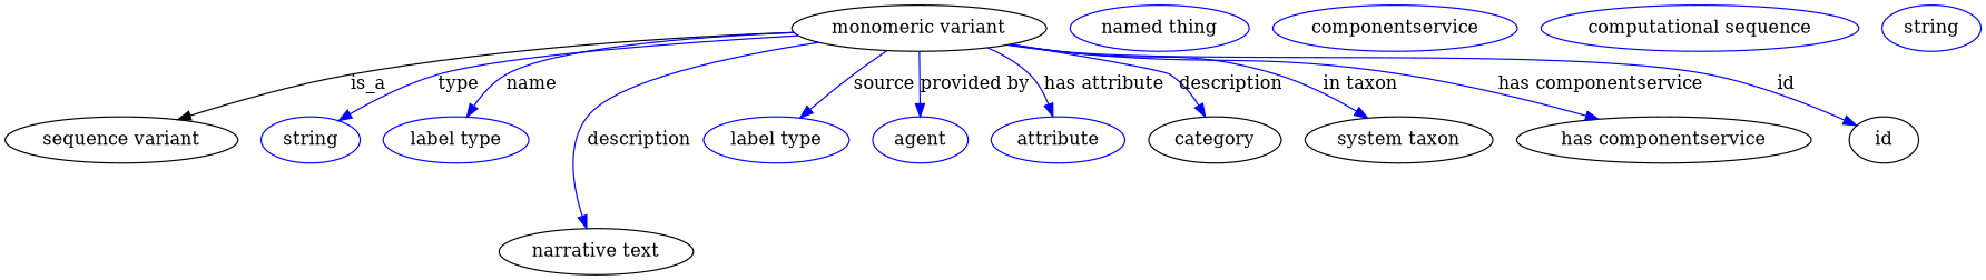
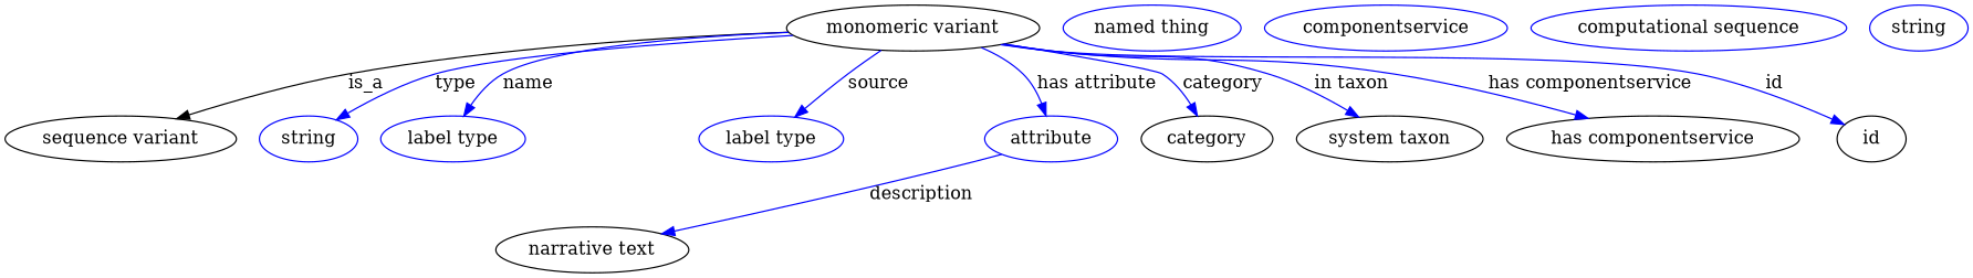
  digraph {
    node [color=blue]
    edge [color=blue style=solid]
    n1 [height=0.5 label="monomeric variant" width=2.7442 color=""]
    "sequence variant" [height=0.5 width=2.5095 color=""]
    n3 [height=0.5 label=string width=1.0652]
    n4 [height=0.5 label="label type" width=1.5707]
    n5 [color=black height=0.5 label="narrative text" width=2.0943]
    n6 [height=0.5 label="label type" width=1.5707]
-   n7 [height=0.5 label=agent width=1.0291]
    n8 [height=0.5 label=attribute width=1.4443]
    category [height=0.5 width=1.4263 color=""]
    n10 [color=black height=0.5 label="system taxon" width=2.022]
    "has componentservice" [height=0.5 width=3.1775 color=""]
    id [height=0.5 width=0.75 color=""]
    n13 [height=0.5 label="named thing" width=1.9318]
    n14 [height=0.5 label=componentservice width=2.6359]
    n15 [height=0.5 label="computational sequence" width=3.4303]
    n16 [height=0.5 label=string width=1.0652]
    n1 -> "sequence variant" [label=is_a color="" style=""]
    n1 -> n3 [label=type]
    n1 -> n4 [label=name]
-   n1 -> n5 [label=description]
+   n8 -> n5 [label=description]
    n1 -> n6 [label=source]
-   n1 -> n7 [label="provided by"]
    n1 -> n8 [label="has attribute"]
-   n1 -> category [label=description]
+   n1 -> category [label=category]
    n1 -> n10 [label="in taxon"]
    n1 -> "has componentservice" [label="has componentservice"]
    n1 -> id [label=id]
  }
